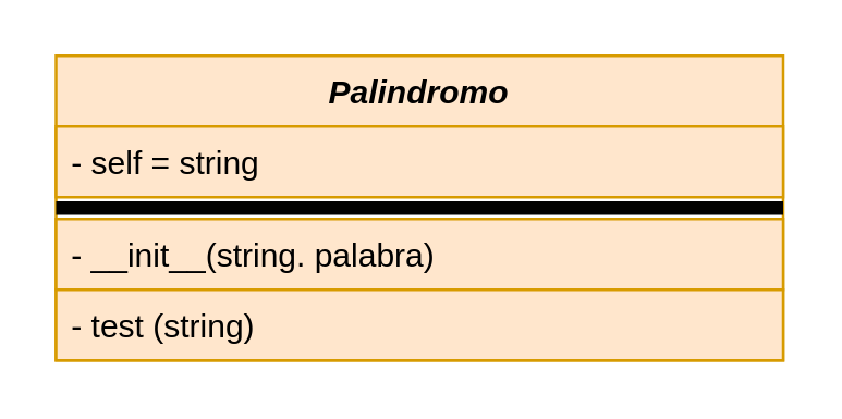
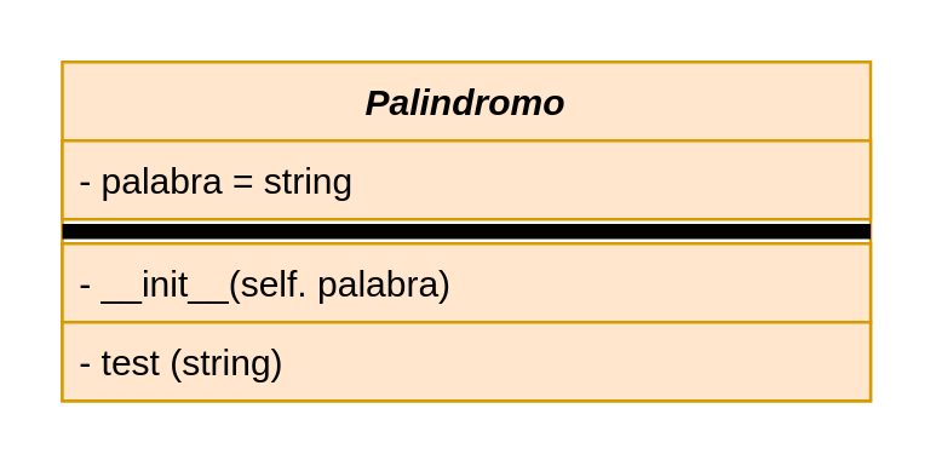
  <mxCell id="0" />
  <mxCell id="1" parent="0" />
  <mxCell id="2" value="Palindromo" style="swimlane;fontStyle=3;align=center;verticalAlign=top;childLayout=stackLayout;horizontal=1;startSize=26;horizontalStack=0;resizeParent=1;resizeParentMax=0;resizeLast=0;collapsible=1;marginBottom=0;fillColor=#ffe6cc;strokeColor=#d79b00;" parent="1" vertex="1"><mxGeometry x="20" y="20" width="267" height="112" as="geometry" /></mxCell>
- <mxCell id="3" value="- self = string" style="text;strokeColor=#d79b00;fillColor=#ffe6cc;align=left;verticalAlign=top;spacingLeft=4;spacingRight=4;overflow=hidden;rotatable=0;points=[[0,0.5],[1,0.5]];portConstraint=eastwest;" vertex="1" parent="2"><mxGeometry y="26" width="267" height="26" as="geometry" /></mxCell>
+ <mxCell id="3" value="- palabra = string" style="text;strokeColor=#d79b00;fillColor=#ffe6cc;align=left;verticalAlign=top;spacingLeft=4;spacingRight=4;overflow=hidden;rotatable=0;points=[[0,0.5],[1,0.5]];portConstraint=eastwest;" vertex="1" parent="2"><mxGeometry y="26" width="267" height="26" as="geometry" /></mxCell>
  <mxCell id="4" value="" style="line;strokeWidth=5;fillColor=#ffe6cc;align=left;verticalAlign=middle;spacingTop=-1;spacingLeft=3;spacingRight=3;rotatable=0;labelPosition=right;points=[];portConstraint=eastwest;strokeColor=#030201;" parent="2" vertex="1"><mxGeometry y="52" width="267" height="8" as="geometry" /></mxCell>
- <mxCell id="5" value="- __init__(string. palabra)" style="text;strokeColor=#d79b00;fillColor=#ffe6cc;align=left;verticalAlign=top;spacingLeft=4;spacingRight=4;overflow=hidden;rotatable=0;points=[[0,0.5],[1,0.5]];portConstraint=eastwest;" parent="2" vertex="1"><mxGeometry y="60" width="267" height="26" as="geometry" /></mxCell>
+ <mxCell id="5" value="- __init__(self. palabra)" style="text;strokeColor=#d79b00;fillColor=#ffe6cc;align=left;verticalAlign=top;spacingLeft=4;spacingRight=4;overflow=hidden;rotatable=0;points=[[0,0.5],[1,0.5]];portConstraint=eastwest;" parent="2" vertex="1"><mxGeometry y="60" width="267" height="26" as="geometry" /></mxCell>
  <mxCell id="6" value="- test (string)" style="text;strokeColor=#d79b00;fillColor=#ffe6cc;align=left;verticalAlign=top;spacingLeft=4;spacingRight=4;overflow=hidden;rotatable=0;points=[[0,0.5],[1,0.5]];portConstraint=eastwest;" vertex="1" parent="2"><mxGeometry y="86" width="267" height="26" as="geometry" /></mxCell>
